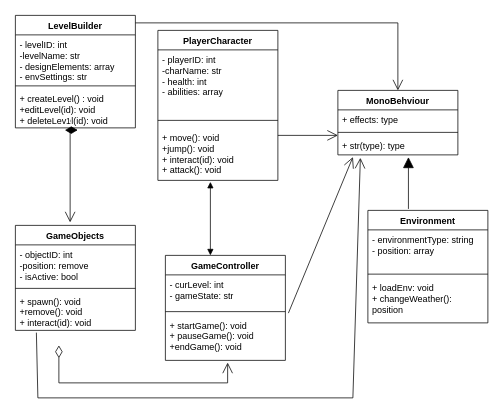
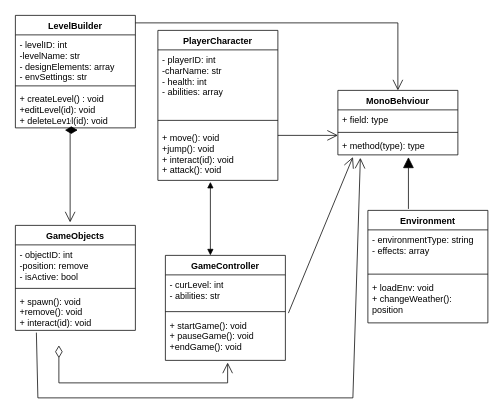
  <mxCell id="0" />
  <mxCell id="1" parent="0" />
  <mxCell id="2" value="MonoBehviour" style="swimlane;fontStyle=1;align=center;verticalAlign=top;childLayout=stackLayout;horizontal=1;startSize=26;horizontalStack=0;resizeParent=1;resizeParentMax=0;resizeLast=0;collapsible=1;marginBottom=0;whiteSpace=wrap;html=1;" vertex="1" parent="1"><mxGeometry x="450" y="120" width="160" height="86" as="geometry" /></mxCell>
- <mxCell id="3" value="+ effects: type" style="text;strokeColor=none;fillColor=none;align=left;verticalAlign=top;spacingLeft=4;spacingRight=4;overflow=hidden;rotatable=0;points=[[0,0.5],[1,0.5]];portConstraint=eastwest;whiteSpace=wrap;html=1;" vertex="1" parent="2"><mxGeometry y="26" width="160" height="26" as="geometry" /></mxCell>
+ <mxCell id="3" value="+ field: type" style="text;strokeColor=none;fillColor=none;align=left;verticalAlign=top;spacingLeft=4;spacingRight=4;overflow=hidden;rotatable=0;points=[[0,0.5],[1,0.5]];portConstraint=eastwest;whiteSpace=wrap;html=1;" vertex="1" parent="2"><mxGeometry y="26" width="160" height="26" as="geometry" /></mxCell>
  <mxCell id="4" value="" style="line;strokeWidth=1;fillColor=none;align=left;verticalAlign=middle;spacingTop=-1;spacingLeft=3;spacingRight=3;rotatable=0;labelPosition=right;points=[];portConstraint=eastwest;strokeColor=inherit;" vertex="1" parent="2"><mxGeometry y="52" width="160" height="8" as="geometry" /></mxCell>
- <mxCell id="5" value="+ str(type): type" style="text;strokeColor=none;fillColor=none;align=left;verticalAlign=top;spacingLeft=4;spacingRight=4;overflow=hidden;rotatable=0;points=[[0,0.5],[1,0.5]];portConstraint=eastwest;whiteSpace=wrap;html=1;" vertex="1" parent="2"><mxGeometry y="60" width="160" height="26" as="geometry" /></mxCell>
+ <mxCell id="5" value="+ method(type): type" style="text;strokeColor=none;fillColor=none;align=left;verticalAlign=top;spacingLeft=4;spacingRight=4;overflow=hidden;rotatable=0;points=[[0,0.5],[1,0.5]];portConstraint=eastwest;whiteSpace=wrap;html=1;" vertex="1" parent="2"><mxGeometry y="60" width="160" height="26" as="geometry" /></mxCell>
  <mxCell id="6" value="LevelBuilder" style="swimlane;fontStyle=1;align=center;verticalAlign=top;childLayout=stackLayout;horizontal=1;startSize=26;horizontalStack=0;resizeParent=1;resizeParentMax=0;resizeLast=0;collapsible=1;marginBottom=0;whiteSpace=wrap;html=1;" vertex="1" parent="1"><mxGeometry x="20" y="20" width="160" height="150" as="geometry" /></mxCell>
  <mxCell id="7" value="- levelID: int&lt;div&gt;-levelName: str&lt;/div&gt;&lt;div&gt;- designElements: array&lt;/div&gt;&lt;div&gt;- envSettings: str&lt;/div&gt;" style="text;strokeColor=none;fillColor=none;align=left;verticalAlign=top;spacingLeft=4;spacingRight=4;overflow=hidden;rotatable=0;points=[[0,0.5],[1,0.5]];portConstraint=eastwest;whiteSpace=wrap;html=1;" vertex="1" parent="6"><mxGeometry y="26" width="160" height="64" as="geometry" /></mxCell>
  <mxCell id="8" value="" style="line;strokeWidth=1;fillColor=none;align=left;verticalAlign=middle;spacingTop=-1;spacingLeft=3;spacingRight=3;rotatable=0;labelPosition=right;points=[];portConstraint=eastwest;strokeColor=inherit;" vertex="1" parent="6"><mxGeometry y="90" width="160" height="8" as="geometry" /></mxCell>
  <mxCell id="9" value="+ createLevel() : void&lt;div&gt;+editLevel(id): void&lt;/div&gt;&lt;div&gt;+ deleteLevel(id): void&lt;/div&gt;" style="text;strokeColor=none;fillColor=none;align=left;verticalAlign=top;spacingLeft=4;spacingRight=4;overflow=hidden;rotatable=0;points=[[0,0.5],[1,0.5]];portConstraint=eastwest;whiteSpace=wrap;html=1;" vertex="1" parent="6"><mxGeometry y="98" width="160" height="52" as="geometry" /></mxCell>
  <mxCell id="10" value="PlayerCharacter" style="swimlane;fontStyle=1;align=center;verticalAlign=top;childLayout=stackLayout;horizontal=1;startSize=26;horizontalStack=0;resizeParent=1;resizeParentMax=0;resizeLast=0;collapsible=1;marginBottom=0;whiteSpace=wrap;html=1;" vertex="1" parent="1"><mxGeometry x="210" y="40" width="160" height="200" as="geometry" /></mxCell>
  <mxCell id="11" value="- playerID: int&lt;div&gt;-charName: str&lt;/div&gt;&lt;div&gt;- health: int&lt;/div&gt;&lt;div&gt;- abilities: array&lt;/div&gt;&lt;div&gt;&lt;br&gt;&lt;/div&gt;" style="text;strokeColor=none;fillColor=none;align=left;verticalAlign=top;spacingLeft=4;spacingRight=4;overflow=hidden;rotatable=0;points=[[0,0.5],[1,0.5]];portConstraint=eastwest;whiteSpace=wrap;html=1;" vertex="1" parent="10"><mxGeometry y="26" width="160" height="84" as="geometry" /></mxCell>
  <mxCell id="12" value="" style="line;strokeWidth=1;fillColor=none;align=left;verticalAlign=middle;spacingTop=-1;spacingLeft=3;spacingRight=3;rotatable=0;labelPosition=right;points=[];portConstraint=eastwest;strokeColor=inherit;" vertex="1" parent="10"><mxGeometry y="110" width="160" height="20" as="geometry" /></mxCell>
  <mxCell id="13" value="+ move(): void&lt;div&gt;+jump(): void&lt;/div&gt;&lt;div&gt;+ interact(id): void&lt;/div&gt;&lt;div&gt;+ attack(): void&lt;/div&gt;" style="text;strokeColor=none;fillColor=none;align=left;verticalAlign=top;spacingLeft=4;spacingRight=4;overflow=hidden;rotatable=0;points=[[0,0.5],[1,0.5]];portConstraint=eastwest;whiteSpace=wrap;html=1;" vertex="1" parent="10"><mxGeometry y="130" width="160" height="70" as="geometry" /></mxCell>
  <mxCell id="14" value="Environment" style="swimlane;fontStyle=1;align=center;verticalAlign=top;childLayout=stackLayout;horizontal=1;startSize=26;horizontalStack=0;resizeParent=1;resizeParentMax=0;resizeLast=0;collapsible=1;marginBottom=0;whiteSpace=wrap;html=1;" vertex="1" parent="1"><mxGeometry x="490" y="280" width="160" height="150" as="geometry" /></mxCell>
- <mxCell id="15" value="- environmentType: string&lt;div&gt;- position: array&lt;/div&gt;" style="text;strokeColor=none;fillColor=none;align=left;verticalAlign=top;spacingLeft=4;spacingRight=4;overflow=hidden;rotatable=0;points=[[0,0.5],[1,0.5]];portConstraint=eastwest;whiteSpace=wrap;html=1;" vertex="1" parent="14"><mxGeometry y="26" width="160" height="54" as="geometry" /></mxCell>
+ <mxCell id="15" value="- environmentType: string&lt;div&gt;- effects: array&lt;/div&gt;" style="text;strokeColor=none;fillColor=none;align=left;verticalAlign=top;spacingLeft=4;spacingRight=4;overflow=hidden;rotatable=0;points=[[0,0.5],[1,0.5]];portConstraint=eastwest;whiteSpace=wrap;html=1;" vertex="1" parent="14"><mxGeometry y="26" width="160" height="54" as="geometry" /></mxCell>
  <mxCell id="16" value="" style="line;strokeWidth=1;fillColor=none;align=left;verticalAlign=middle;spacingTop=-1;spacingLeft=3;spacingRight=3;rotatable=0;labelPosition=right;points=[];portConstraint=eastwest;strokeColor=inherit;" vertex="1" parent="14"><mxGeometry y="80" width="160" height="10" as="geometry" /></mxCell>
  <mxCell id="17" value="+ loadEnv: void&lt;div&gt;+ changeWeather(): position&lt;br&gt;&lt;div&gt;&lt;br&gt;&lt;/div&gt;&lt;/div&gt;" style="text;strokeColor=none;fillColor=none;align=left;verticalAlign=top;spacingLeft=4;spacingRight=4;overflow=hidden;rotatable=0;points=[[0,0.5],[1,0.5]];portConstraint=eastwest;whiteSpace=wrap;html=1;" vertex="1" parent="14"><mxGeometry y="90" width="160" height="60" as="geometry" /></mxCell>
  <mxCell id="18" value="GameController" style="swimlane;fontStyle=1;align=center;verticalAlign=top;childLayout=stackLayout;horizontal=1;startSize=26;horizontalStack=0;resizeParent=1;resizeParentMax=0;resizeLast=0;collapsible=1;marginBottom=0;whiteSpace=wrap;html=1;" vertex="1" parent="1"><mxGeometry x="220" y="340" width="160" height="140" as="geometry" /></mxCell>
- <mxCell id="19" value="- curLevel: int&lt;div&gt;- gameState: str&lt;/div&gt;" style="text;strokeColor=none;fillColor=none;align=left;verticalAlign=top;spacingLeft=4;spacingRight=4;overflow=hidden;rotatable=0;points=[[0,0.5],[1,0.5]];portConstraint=eastwest;whiteSpace=wrap;html=1;" vertex="1" parent="18"><mxGeometry y="26" width="160" height="44" as="geometry" /></mxCell>
+ <mxCell id="19" value="- curLevel: int&lt;div&gt;- abilities: str&lt;/div&gt;" style="text;strokeColor=none;fillColor=none;align=left;verticalAlign=top;spacingLeft=4;spacingRight=4;overflow=hidden;rotatable=0;points=[[0,0.5],[1,0.5]];portConstraint=eastwest;whiteSpace=wrap;html=1;" vertex="1" parent="18"><mxGeometry y="26" width="160" height="44" as="geometry" /></mxCell>
  <mxCell id="20" value="" style="line;strokeWidth=1;fillColor=none;align=left;verticalAlign=middle;spacingTop=-1;spacingLeft=3;spacingRight=3;rotatable=0;labelPosition=right;points=[];portConstraint=eastwest;strokeColor=inherit;" vertex="1" parent="18"><mxGeometry y="70" width="160" height="10" as="geometry" /></mxCell>
  <mxCell id="21" value="+ startGame(): void&lt;div&gt;+ pauseGame(): void&lt;/div&gt;&lt;div&gt;+endGame(): void&lt;/div&gt;" style="text;strokeColor=none;fillColor=none;align=left;verticalAlign=top;spacingLeft=4;spacingRight=4;overflow=hidden;rotatable=0;points=[[0,0.5],[1,0.5]];portConstraint=eastwest;whiteSpace=wrap;html=1;" vertex="1" parent="18"><mxGeometry y="80" width="160" height="60" as="geometry" /></mxCell>
  <mxCell id="22" value="GameObjects" style="swimlane;fontStyle=1;align=center;verticalAlign=top;childLayout=stackLayout;horizontal=1;startSize=26;horizontalStack=0;resizeParent=1;resizeParentMax=0;resizeLast=0;collapsible=1;marginBottom=0;whiteSpace=wrap;html=1;" vertex="1" parent="1"><mxGeometry x="20" y="300" width="160" height="140" as="geometry" /></mxCell>
  <mxCell id="23" value="- objectID: int&lt;div&gt;-position: remove&lt;/div&gt;&lt;div&gt;- isActive: bool&lt;/div&gt;" style="text;strokeColor=none;fillColor=none;align=left;verticalAlign=top;spacingLeft=4;spacingRight=4;overflow=hidden;rotatable=0;points=[[0,0.5],[1,0.5]];portConstraint=eastwest;whiteSpace=wrap;html=1;" vertex="1" parent="22"><mxGeometry y="26" width="160" height="54" as="geometry" /></mxCell>
  <mxCell id="24" value="" style="line;strokeWidth=1;fillColor=none;align=left;verticalAlign=middle;spacingTop=-1;spacingLeft=3;spacingRight=3;rotatable=0;labelPosition=right;points=[];portConstraint=eastwest;strokeColor=inherit;" vertex="1" parent="22"><mxGeometry y="80" width="160" height="8" as="geometry" /></mxCell>
  <mxCell id="25" value="+ spawn(): void&lt;div&gt;+remove(): void&lt;/div&gt;&lt;div&gt;+ interact(id): void&lt;/div&gt;" style="text;strokeColor=none;fillColor=none;align=left;verticalAlign=top;spacingLeft=4;spacingRight=4;overflow=hidden;rotatable=0;points=[[0,0.5],[1,0.5]];portConstraint=eastwest;whiteSpace=wrap;html=1;" vertex="1" parent="22"><mxGeometry y="88" width="160" height="52" as="geometry" /></mxCell>
  <mxCell id="26" value="1" style="endArrow=open;html=1;endSize=12;startArrow=diamondThin;startSize=14;startFill=1;edgeStyle=orthogonalEdgeStyle;align=left;verticalAlign=bottom;rounded=0;exitX=0.413;exitY=1.058;exitDx=0;exitDy=0;exitPerimeter=0;" edge="1" parent="1" source="9"><mxGeometry x="-1" y="3" relative="1" as="geometry"><mxPoint x="80" y="235" as="sourcePoint" /><mxPoint x="93" y="296" as="targetPoint" /><Array as="points"><mxPoint x="93" y="173" /></Array></mxGeometry></mxCell>
  <mxCell id="27" value="" style="endArrow=block;startArrow=block;endFill=1;startFill=1;html=1;rounded=0;" edge="1" parent="1"><mxGeometry width="160" relative="1" as="geometry"><mxPoint x="280" y="242" as="sourcePoint" /><mxPoint x="280" y="340" as="targetPoint" /></mxGeometry></mxCell>
  <mxCell id="28" value="" style="endArrow=open;html=1;endSize=12;startArrow=diamondThin;startSize=14;startFill=0;edgeStyle=orthogonalEdgeStyle;align=left;verticalAlign=bottom;rounded=0;entryX=0.519;entryY=1.05;entryDx=0;entryDy=0;entryPerimeter=0;" edge="1" parent="1" target="21"><mxGeometry x="-1" y="3" relative="1" as="geometry"><mxPoint x="78" y="460" as="sourcePoint" /><mxPoint x="590" y="250" as="targetPoint" /><Array as="points"><mxPoint x="78" y="510" /><mxPoint x="303" y="510" /></Array></mxGeometry></mxCell>
  <mxCell id="29" value="" style="endArrow=block;endFill=1;endSize=12;html=1;rounded=0;exitX=0.338;exitY=-0.013;exitDx=0;exitDy=0;exitPerimeter=0;entryX=0.588;entryY=1.115;entryDx=0;entryDy=0;entryPerimeter=0;" edge="1" parent="1" source="14" target="5"><mxGeometry width="160" relative="1" as="geometry"><mxPoint x="550" y="250" as="sourcePoint" /><mxPoint x="710" y="250" as="targetPoint" /></mxGeometry></mxCell>
  <mxCell id="30" value="" style="endArrow=open;endFill=1;endSize=12;html=1;rounded=0;" edge="1" parent="1"><mxGeometry width="160" relative="1" as="geometry"><mxPoint x="370" y="180" as="sourcePoint" /><mxPoint x="450" y="180" as="targetPoint" /></mxGeometry></mxCell>
  <mxCell id="31" value="" style="endArrow=open;endFill=1;endSize=12;html=1;rounded=0;exitX=1.025;exitY=-0.05;exitDx=0;exitDy=0;exitPerimeter=0;entryX=0.125;entryY=1.115;entryDx=0;entryDy=0;entryPerimeter=0;" edge="1" parent="1" source="21" target="5"><mxGeometry width="160" relative="1" as="geometry"><mxPoint x="430" y="250" as="sourcePoint" /><mxPoint x="590" y="250" as="targetPoint" /></mxGeometry></mxCell>
  <mxCell id="32" value="" style="endArrow=open;endFill=1;endSize=12;html=1;rounded=0;" edge="1" parent="1"><mxGeometry width="160" relative="1" as="geometry"><mxPoint x="470" y="530" as="sourcePoint" /><mxPoint x="480" y="210" as="targetPoint" /></mxGeometry></mxCell>
  <mxCell id="33" value="" style="endArrow=none;html=1;rounded=0;entryX=0.175;entryY=1.058;entryDx=0;entryDy=0;entryPerimeter=0;" edge="1" parent="1" target="25"><mxGeometry width="50" height="50" relative="1" as="geometry"><mxPoint x="50" y="530" as="sourcePoint" /><mxPoint x="100" y="480" as="targetPoint" /></mxGeometry></mxCell>
  <mxCell id="34" value="" style="endArrow=none;html=1;rounded=0;" edge="1" parent="1"><mxGeometry width="50" height="50" relative="1" as="geometry"><mxPoint x="50" y="530" as="sourcePoint" /><mxPoint x="470" y="530" as="targetPoint" /></mxGeometry></mxCell>
  <mxCell id="35" value="" style="endArrow=none;html=1;rounded=0;" edge="1" parent="1"><mxGeometry width="50" height="50" relative="1" as="geometry"><mxPoint x="180" y="30" as="sourcePoint" /><mxPoint x="530" y="30" as="targetPoint" /></mxGeometry></mxCell>
  <mxCell id="36" value="" style="endArrow=open;endFill=1;endSize=12;html=1;rounded=0;" edge="1" parent="1" target="2"><mxGeometry width="160" relative="1" as="geometry"><mxPoint x="530" y="30" as="sourcePoint" /><mxPoint x="600" y="200" as="targetPoint" /></mxGeometry></mxCell>
